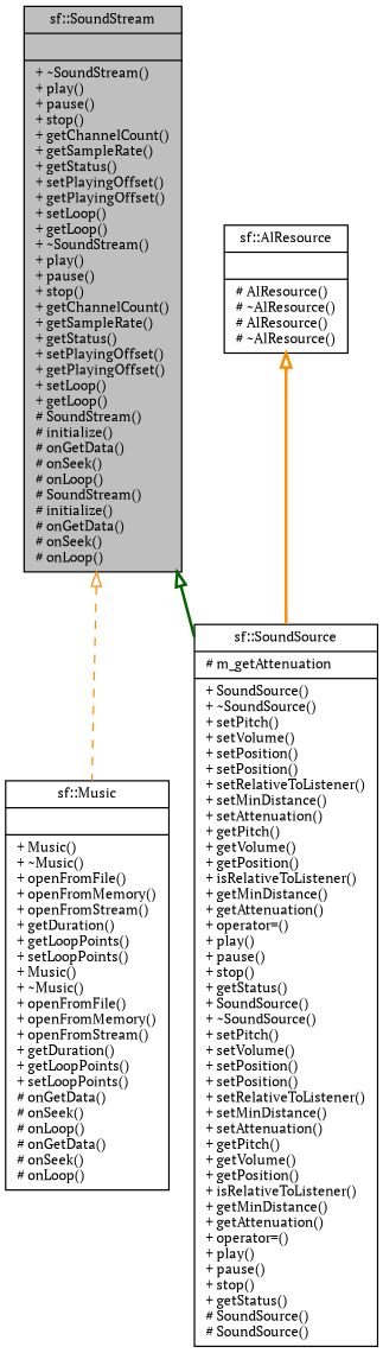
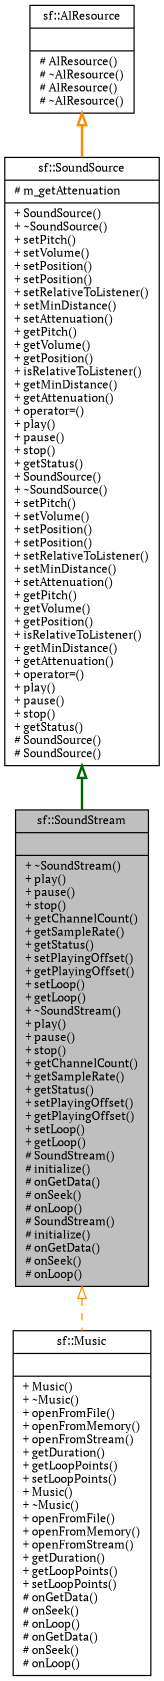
  digraph {
    fontname="PT Serif"
    node [color=black fillcolor=white fontname="PT Serif" fontsize=10 shape=record style=filled]
    edge [arrowtail=onormal color=darkorange dir=back fontname="PT Serif" fontsize=10 labelfontname=Helvetica labelfontsize=10 style=bold]
    n1 [fillcolor=grey75 fontcolor=black height=0.2 label="{sf::SoundStream\n||+ ~SoundStream()\l+ play()\l+ pause()\l+ stop()\l+ getChannelCount()\l+ getSampleRate()\l+ getStatus()\l+ setPlayingOffset()\l+ getPlayingOffset()\l+ setLoop()\l+ getLoop()\l+ ~SoundStream()\l+ play()\l+ pause()\l+ stop()\l+ getChannelCount()\l+ getSampleRate()\l+ getStatus()\l+ setPlayingOffset()\l+ getPlayingOffset()\l+ setLoop()\l+ getLoop()\l# SoundStream()\l# initialize()\l# onGetData()\l# onSeek()\l# onLoop()\l# SoundStream()\l# initialize()\l# onGetData()\l# onSeek()\l# onLoop()\l}" width=0.4]
    n2 [height=0.2 label="{sf::Music\n||+ Music()\l+ ~Music()\l+ openFromFile()\l+ openFromMemory()\l+ openFromStream()\l+ getDuration()\l+ getLoopPoints()\l+ setLoopPoints()\l+ Music()\l+ ~Music()\l+ openFromFile()\l+ openFromMemory()\l+ openFromStream()\l+ getDuration()\l+ getLoopPoints()\l+ setLoopPoints()\l# onGetData()\l# onSeek()\l# onLoop()\l# onGetData()\l# onSeek()\l# onLoop()\l}" width=0.4]
    n3 [height=0.2 label="{sf::SoundSource\n|# m_getAttenuation\l|+ SoundSource()\l+ ~SoundSource()\l+ setPitch()\l+ setVolume()\l+ setPosition()\l+ setPosition()\l+ setRelativeToListener()\l+ setMinDistance()\l+ setAttenuation()\l+ getPitch()\l+ getVolume()\l+ getPosition()\l+ isRelativeToListener()\l+ getMinDistance()\l+ getAttenuation()\l+ operator=()\l+ play()\l+ pause()\l+ stop()\l+ getStatus()\l+ SoundSource()\l+ ~SoundSource()\l+ setPitch()\l+ setVolume()\l+ setPosition()\l+ setPosition()\l+ setRelativeToListener()\l+ setMinDistance()\l+ setAttenuation()\l+ getPitch()\l+ getVolume()\l+ getPosition()\l+ isRelativeToListener()\l+ getMinDistance()\l+ getAttenuation()\l+ operator=()\l+ play()\l+ pause()\l+ stop()\l+ getStatus()\l# SoundSource()\l# SoundSource()\l}" width=0.4]
    n4 [height=0.2 label="{sf::AlResource\n||# AlResource()\l# ~AlResource()\l# AlResource()\l# ~AlResource()\l}" width=0.4]
    n1 -> n2 [style=dashed]
-   n1 -> n3 [color=darkgreen]
+   n3 -> n1 [color=darkgreen]
    n4 -> n3
  }
